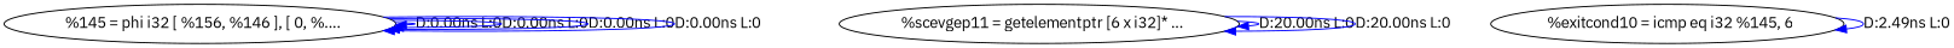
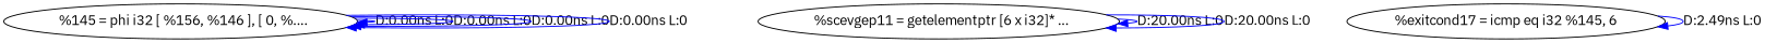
  digraph {
    fontname="IBM Plex Sans"
    node [fontname="IBM Plex Sans"]
    edge [color=blue fontname="IBM Plex Sans"]
    n1 [label="  %145 = phi i32 [ %156, %146 ], [ 0, %...."]
    n2 [label="  %scevgep11 = getelementptr [6 x i32]* ..."]
-   n3 [label="  %exitcond10 = icmp eq i32 %145, 6"]
+   n3 [label="%exitcond17 = icmp eq i32 %145, 6"]
    n1 -> n1 [label="D:0.00ns L:0"]
    n1 -> n1 [label="D:0.00ns L:0"]
    n1 -> n1 [label="D:0.00ns L:0"]
    n1 -> n1 [label="D:0.00ns L:0"]
    n2 -> n2 [label="D:20.00ns L:0"]
    n2 -> n2 [label="D:20.00ns L:0"]
    n3 -> n3 [label="D:2.49ns L:0"]
  }
